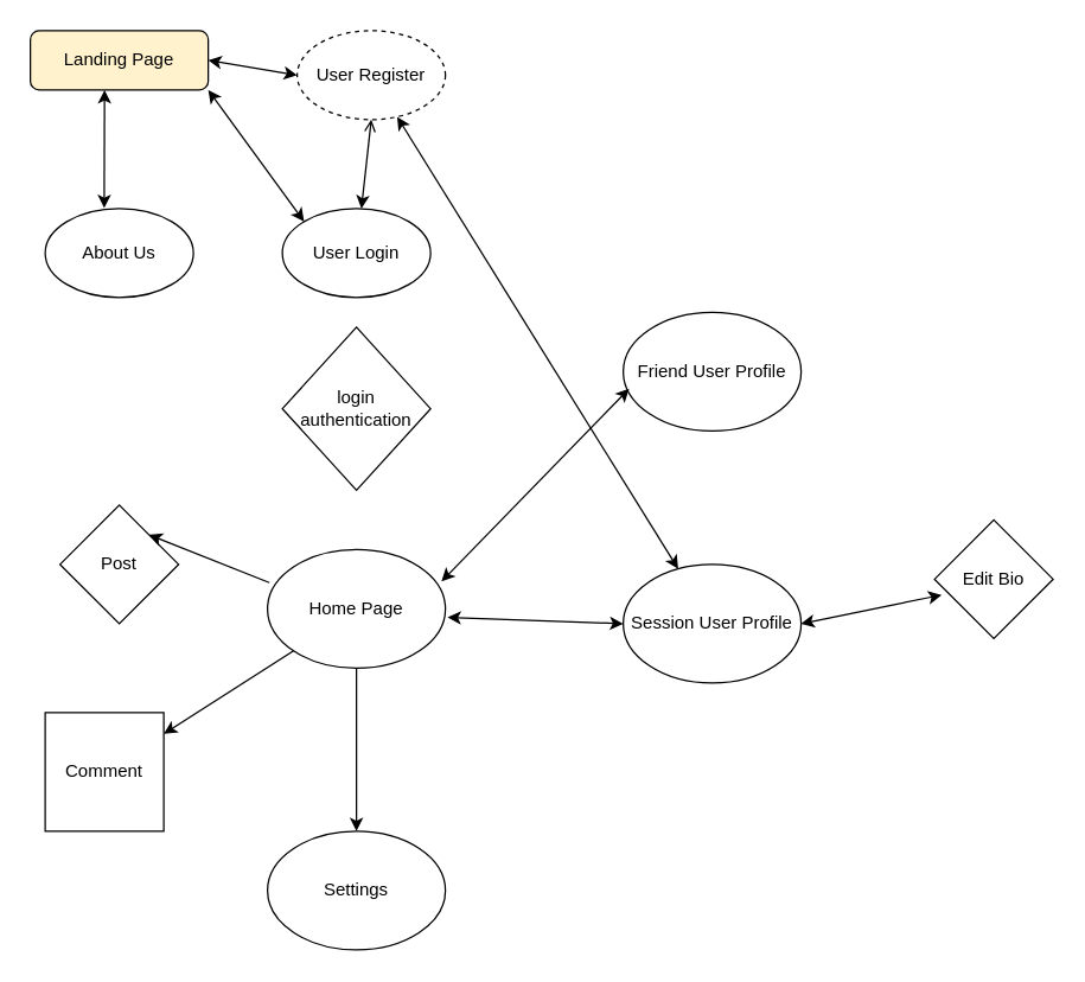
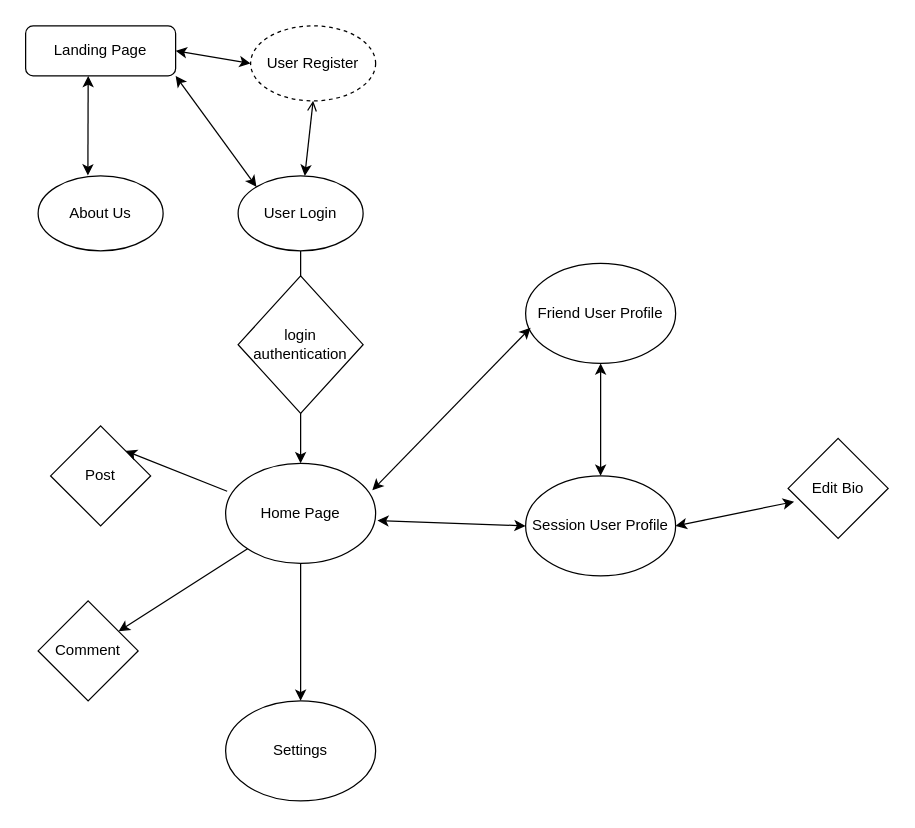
  <mxCell id="0" />
  <mxCell id="1" parent="0" />
- <mxCell id="2" value="Landing Page" style="rounded=1;whiteSpace=wrap;html=1;fontSize=12;glass=0;strokeWidth=1;shadow=0;fillColor=#fff2cc;" parent="1" vertex="1"><mxGeometry width="120" height="40" as="geometry" x="20" y="20" /></mxCell>
+ <mxCell id="2" value="Landing Page" style="rounded=1;whiteSpace=wrap;html=1;fontSize=12;glass=0;strokeWidth=1;shadow=0;" parent="1" vertex="1"><mxGeometry width="120" height="40" as="geometry" x="20" y="20" /></mxCell>
  <mxCell id="3" value="About Us" style="ellipse;whiteSpace=wrap;html=1;" vertex="1" parent="1"><mxGeometry x="30" y="140" width="100" height="60" as="geometry" /></mxCell>
  <mxCell id="4" value="User Login" style="ellipse;whiteSpace=wrap;html=1;" vertex="1" parent="1"><mxGeometry x="190" y="140" width="100" height="60" as="geometry" /></mxCell>
  <mxCell id="5" value="User Register" style="ellipse;whiteSpace=wrap;html=1;dashed=1;" vertex="1" parent="1"><mxGeometry x="200" width="100" height="60" as="geometry" y="20" /></mxCell>
  <mxCell id="6" value="" style="endArrow=classic;startArrow=classic;html=1;rounded=0;entryX=1;entryY=1;entryDx=0;entryDy=0;exitX=0;exitY=0;exitDx=0;exitDy=0;" edge="1" parent="1" source="4" target="2"><mxGeometry width="50" height="50" relative="1" as="geometry"><mxPoint x="390" y="330" as="sourcePoint" /><mxPoint x="440" y="280" as="targetPoint" /></mxGeometry></mxCell>
  <mxCell id="7" value="" style="endArrow=classic;startArrow=classic;html=1;rounded=0;entryX=0.417;entryY=1;entryDx=0;entryDy=0;exitX=0.398;exitY=-0.006;exitDx=0;exitDy=0;entryPerimeter=0;exitPerimeter=0;" edge="1" parent="1" source="3" target="2"><mxGeometry width="50" height="50" relative="1" as="geometry"><mxPoint x="214.645" y="138.787" as="sourcePoint" /><mxPoint x="150" y="70" as="targetPoint" /></mxGeometry></mxCell>
  <mxCell id="8" value="" style="endArrow=classic;startArrow=classic;html=1;rounded=0;entryX=1;entryY=0.5;entryDx=0;entryDy=0;exitX=0;exitY=0.5;exitDx=0;exitDy=0;" edge="1" parent="1" source="5" target="2"><mxGeometry width="50" height="50" relative="1" as="geometry"><mxPoint x="84.8" y="129.64" as="sourcePoint" /><mxPoint x="80.04" y="70" as="targetPoint" /></mxGeometry></mxCell>
  <mxCell id="9" value="" style="endArrow=open;startArrow=classic;html=1;rounded=0;entryX=0.5;entryY=1;entryDx=0;entryDy=0;" edge="1" parent="1" source="4" target="5"><mxGeometry width="50" height="50" relative="1" as="geometry"><mxPoint x="390" y="330" as="sourcePoint" /><mxPoint x="440" y="280" as="targetPoint" /></mxGeometry></mxCell>
  <mxCell id="10" value="" style="edgeStyle=orthogonalEdgeStyle;rounded=0;orthogonalLoop=1;jettySize=auto;html=1;entryX=0.5;entryY=0;entryDx=0;entryDy=0;" edge="1" parent="1" source="11" target="24"><mxGeometry relative="1" as="geometry"><mxPoint x="240" y="550" as="targetPoint" /></mxGeometry></mxCell>
  <mxCell id="11" value="Home Page" style="ellipse;whiteSpace=wrap;html=1;" vertex="1" parent="1"><mxGeometry x="180" y="370" width="120" height="80" as="geometry" /></mxCell>
+ <mxCell id="12" value="" style="endArrow=classic;html=1;rounded=0;exitX=0.5;exitY=1;exitDx=0;exitDy=0;entryX=0.5;entryY=0;entryDx=0;entryDy=0;" edge="1" parent="1" source="4" target="11"><mxGeometry width="50" height="50" relative="1" as="geometry"><mxPoint x="390" y="330" as="sourcePoint" /><mxPoint x="440" y="280" as="targetPoint" /></mxGeometry></mxCell>
  <mxCell id="13" value="Session User Profile" style="ellipse;whiteSpace=wrap;html=1;" vertex="1" parent="1"><mxGeometry x="420" y="380" width="120" height="80" as="geometry" /></mxCell>
  <mxCell id="14" value="" style="endArrow=classic;startArrow=classic;html=1;rounded=0;exitX=1.012;exitY=0.571;exitDx=0;exitDy=0;exitPerimeter=0;entryX=0;entryY=0.5;entryDx=0;entryDy=0;" edge="1" parent="1" source="11" target="13"><mxGeometry width="50" height="50" relative="1" as="geometry"><mxPoint x="390" y="330" as="sourcePoint" /><mxPoint x="440" y="280" as="targetPoint" /></mxGeometry></mxCell>
  <mxCell id="15" value="Friend User Profile" style="ellipse;whiteSpace=wrap;html=1;" vertex="1" parent="1"><mxGeometry x="420" y="210" width="120" height="80" as="geometry" /></mxCell>
  <mxCell id="16" value="" style="endArrow=classic;startArrow=classic;html=1;rounded=0;exitX=0.978;exitY=0.269;exitDx=0;exitDy=0;exitPerimeter=0;entryX=0.033;entryY=0.644;entryDx=0;entryDy=0;entryPerimeter=0;" edge="1" parent="1" source="11" target="15"><mxGeometry width="50" height="50" relative="1" as="geometry"><mxPoint x="311.44" y="305.68" as="sourcePoint" /><mxPoint x="430" y="350" as="targetPoint" /></mxGeometry></mxCell>
- <mxCell id="17" value="" style="endArrow=classic;startArrow=classic;html=1;rounded=0;" edge="1" parent="1" source="13" target="5"><mxGeometry width="50" height="50" relative="1" as="geometry"><mxPoint x="307.36" y="401.52" as="sourcePoint" /><mxPoint x="433.96" y="271.52" as="targetPoint" /></mxGeometry></mxCell>
+ <mxCell id="17" value="" style="endArrow=classic;startArrow=classic;html=1;rounded=0;entryX=0.5;entryY=1;entryDx=0;entryDy=0;" edge="1" parent="1" source="13" target="15"><mxGeometry width="50" height="50" relative="1" as="geometry"><mxPoint x="307.36" y="401.52" as="sourcePoint" /><mxPoint x="433.96" y="271.52" as="targetPoint" /></mxGeometry></mxCell>
  <mxCell id="18" value="Post" style="rhombus;whiteSpace=wrap;html=1;" vertex="1" parent="1"><mxGeometry x="40" y="340" width="80" height="80" as="geometry" /></mxCell>
  <mxCell id="19" value="Edit Bio" style="rhombus;whiteSpace=wrap;html=1;" vertex="1" parent="1"><mxGeometry x="630" y="350" width="80" height="80" as="geometry" /></mxCell>
  <mxCell id="20" value="" style="endArrow=classic;startArrow=classic;html=1;rounded=0;exitX=0.06;exitY=0.633;exitDx=0;exitDy=0;exitPerimeter=0;entryX=1;entryY=0.5;entryDx=0;entryDy=0;" edge="1" parent="1" source="19" target="13"><mxGeometry width="50" height="50" relative="1" as="geometry"><mxPoint x="311.44" y="425.68" as="sourcePoint" /><mxPoint x="430" y="430" as="targetPoint" /></mxGeometry></mxCell>
- <mxCell id="21" value="Comment" style="whiteSpace=wrap;html=1;rounded=0;" vertex="1" parent="1"><mxGeometry x="30" y="480" width="80" height="80" as="geometry" /></mxCell>
+ <mxCell id="21" value="Comment" style="rhombus;whiteSpace=wrap;html=1;" vertex="1" parent="1"><mxGeometry x="30" y="480" width="80" height="80" as="geometry" /></mxCell>
  <mxCell id="22" value="" style="endArrow=classic;html=1;rounded=0;exitX=0;exitY=1;exitDx=0;exitDy=0;" edge="1" parent="1" source="11" target="21"><mxGeometry width="50" height="50" relative="1" as="geometry"><mxPoint x="290" y="530" as="sourcePoint" /><mxPoint x="340" y="480" as="targetPoint" /></mxGeometry></mxCell>
  <mxCell id="23" value="" style="endArrow=classic;html=1;rounded=0;exitX=0.01;exitY=0.279;exitDx=0;exitDy=0;exitPerimeter=0;entryX=1;entryY=0;entryDx=0;entryDy=0;" edge="1" parent="1" source="11" target="18"><mxGeometry width="50" height="50" relative="1" as="geometry"><mxPoint x="250" y="460" as="sourcePoint" /><mxPoint x="244" y="514" as="targetPoint" /></mxGeometry></mxCell>
  <mxCell id="24" value="Settings" style="ellipse;whiteSpace=wrap;html=1;" vertex="1" parent="1"><mxGeometry x="180" y="560" width="120" height="80" as="geometry" /></mxCell>
  <mxCell id="25" value="login authentication" style="rhombus;whiteSpace=wrap;html=1;" vertex="1" parent="1"><mxGeometry x="190" y="220" width="100" height="110" as="geometry" /></mxCell>
